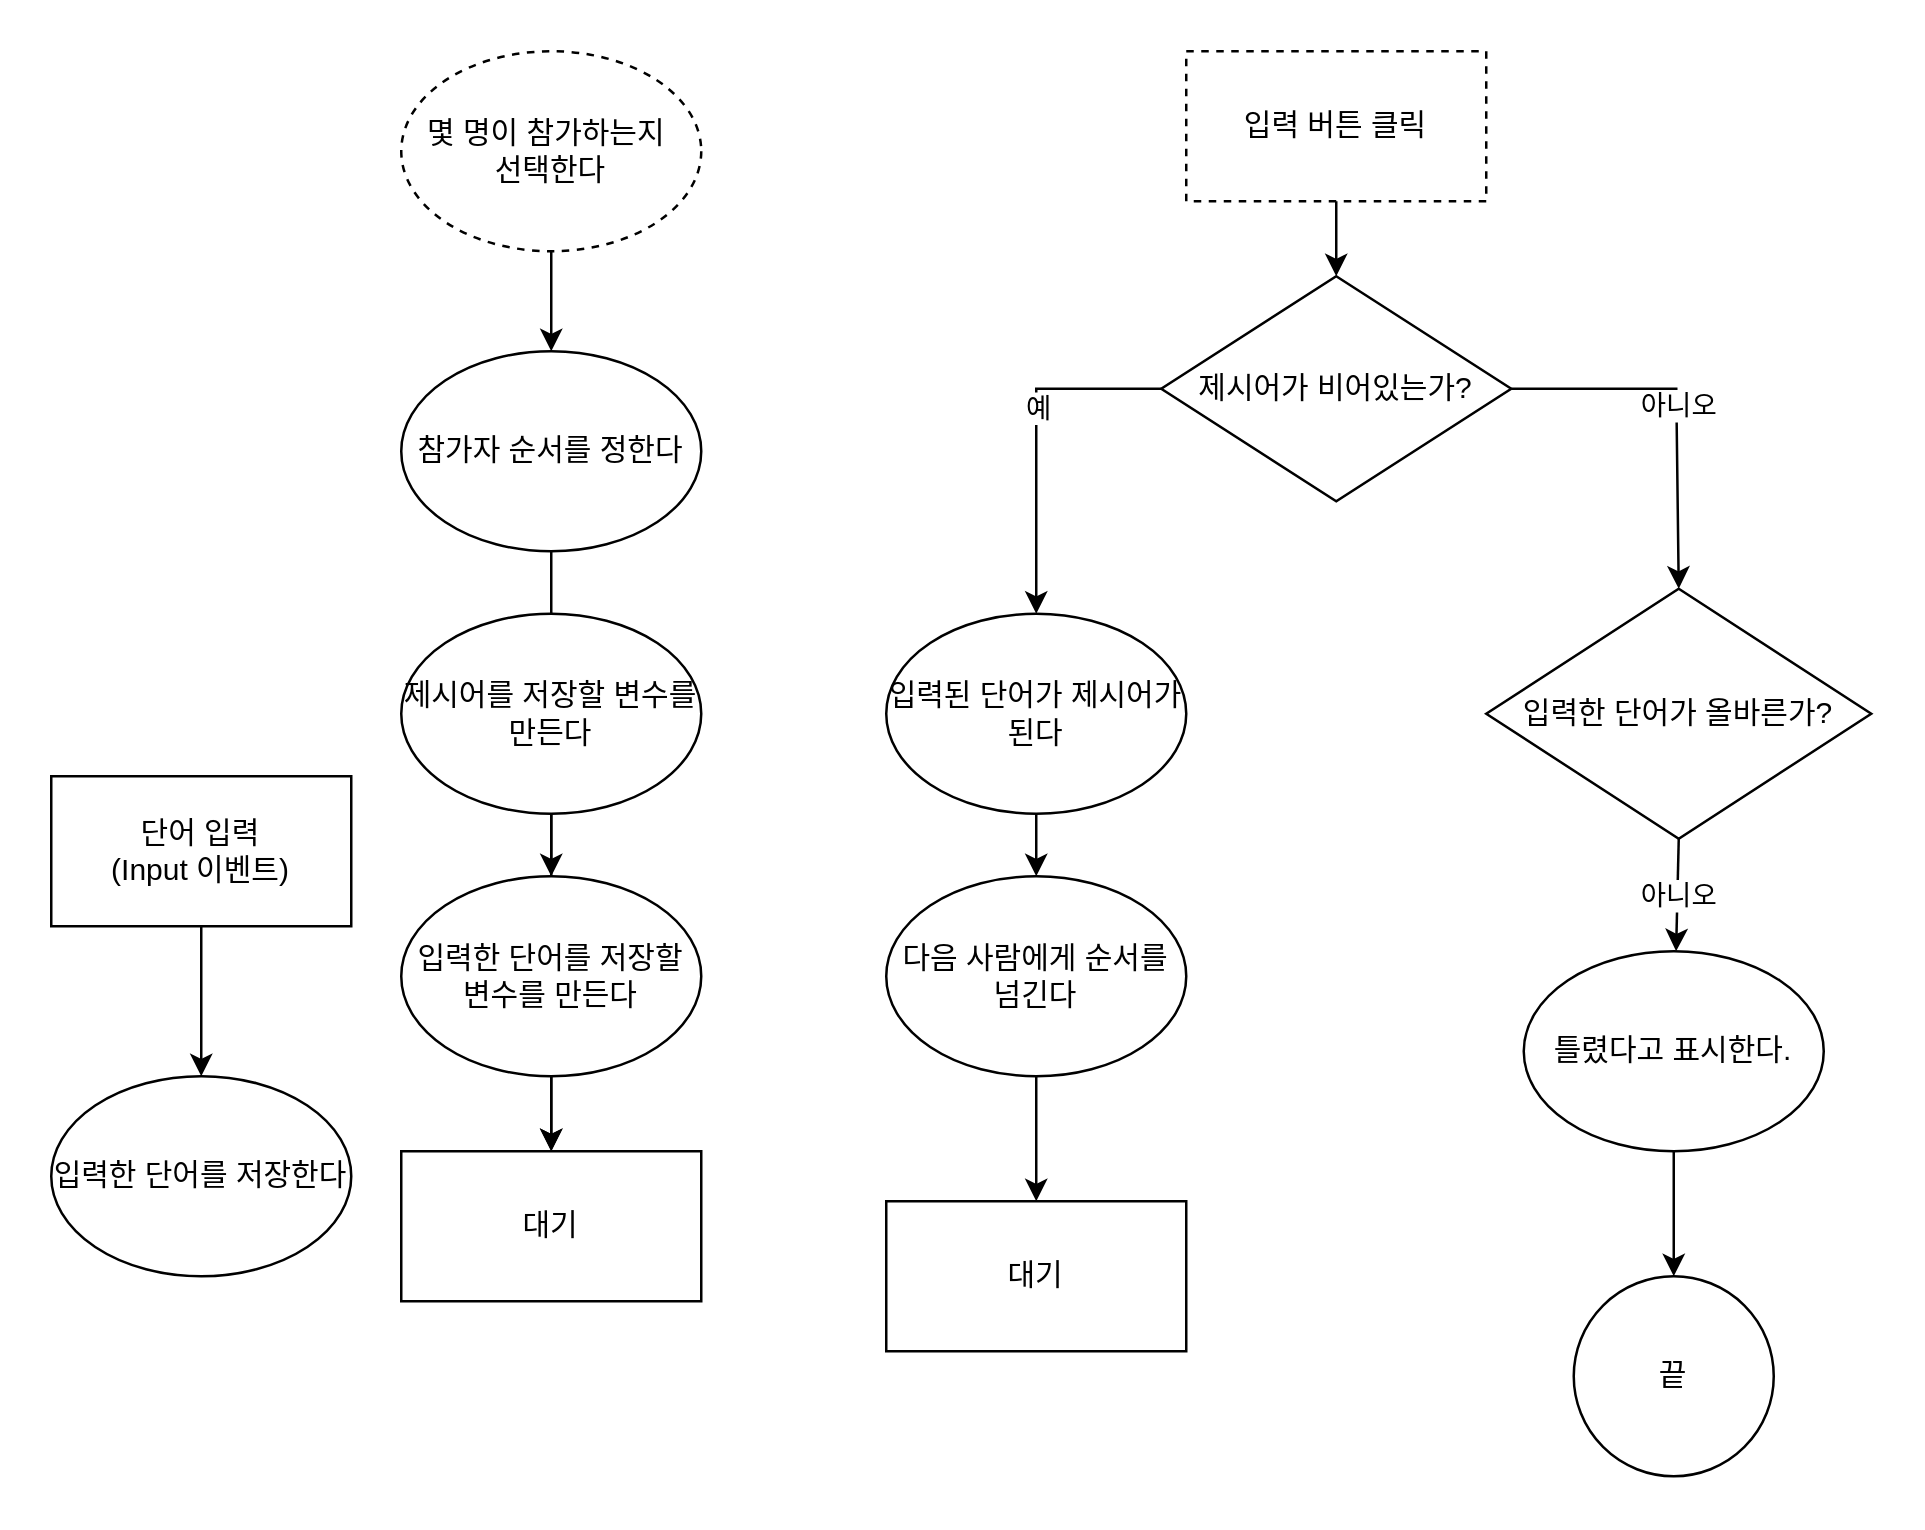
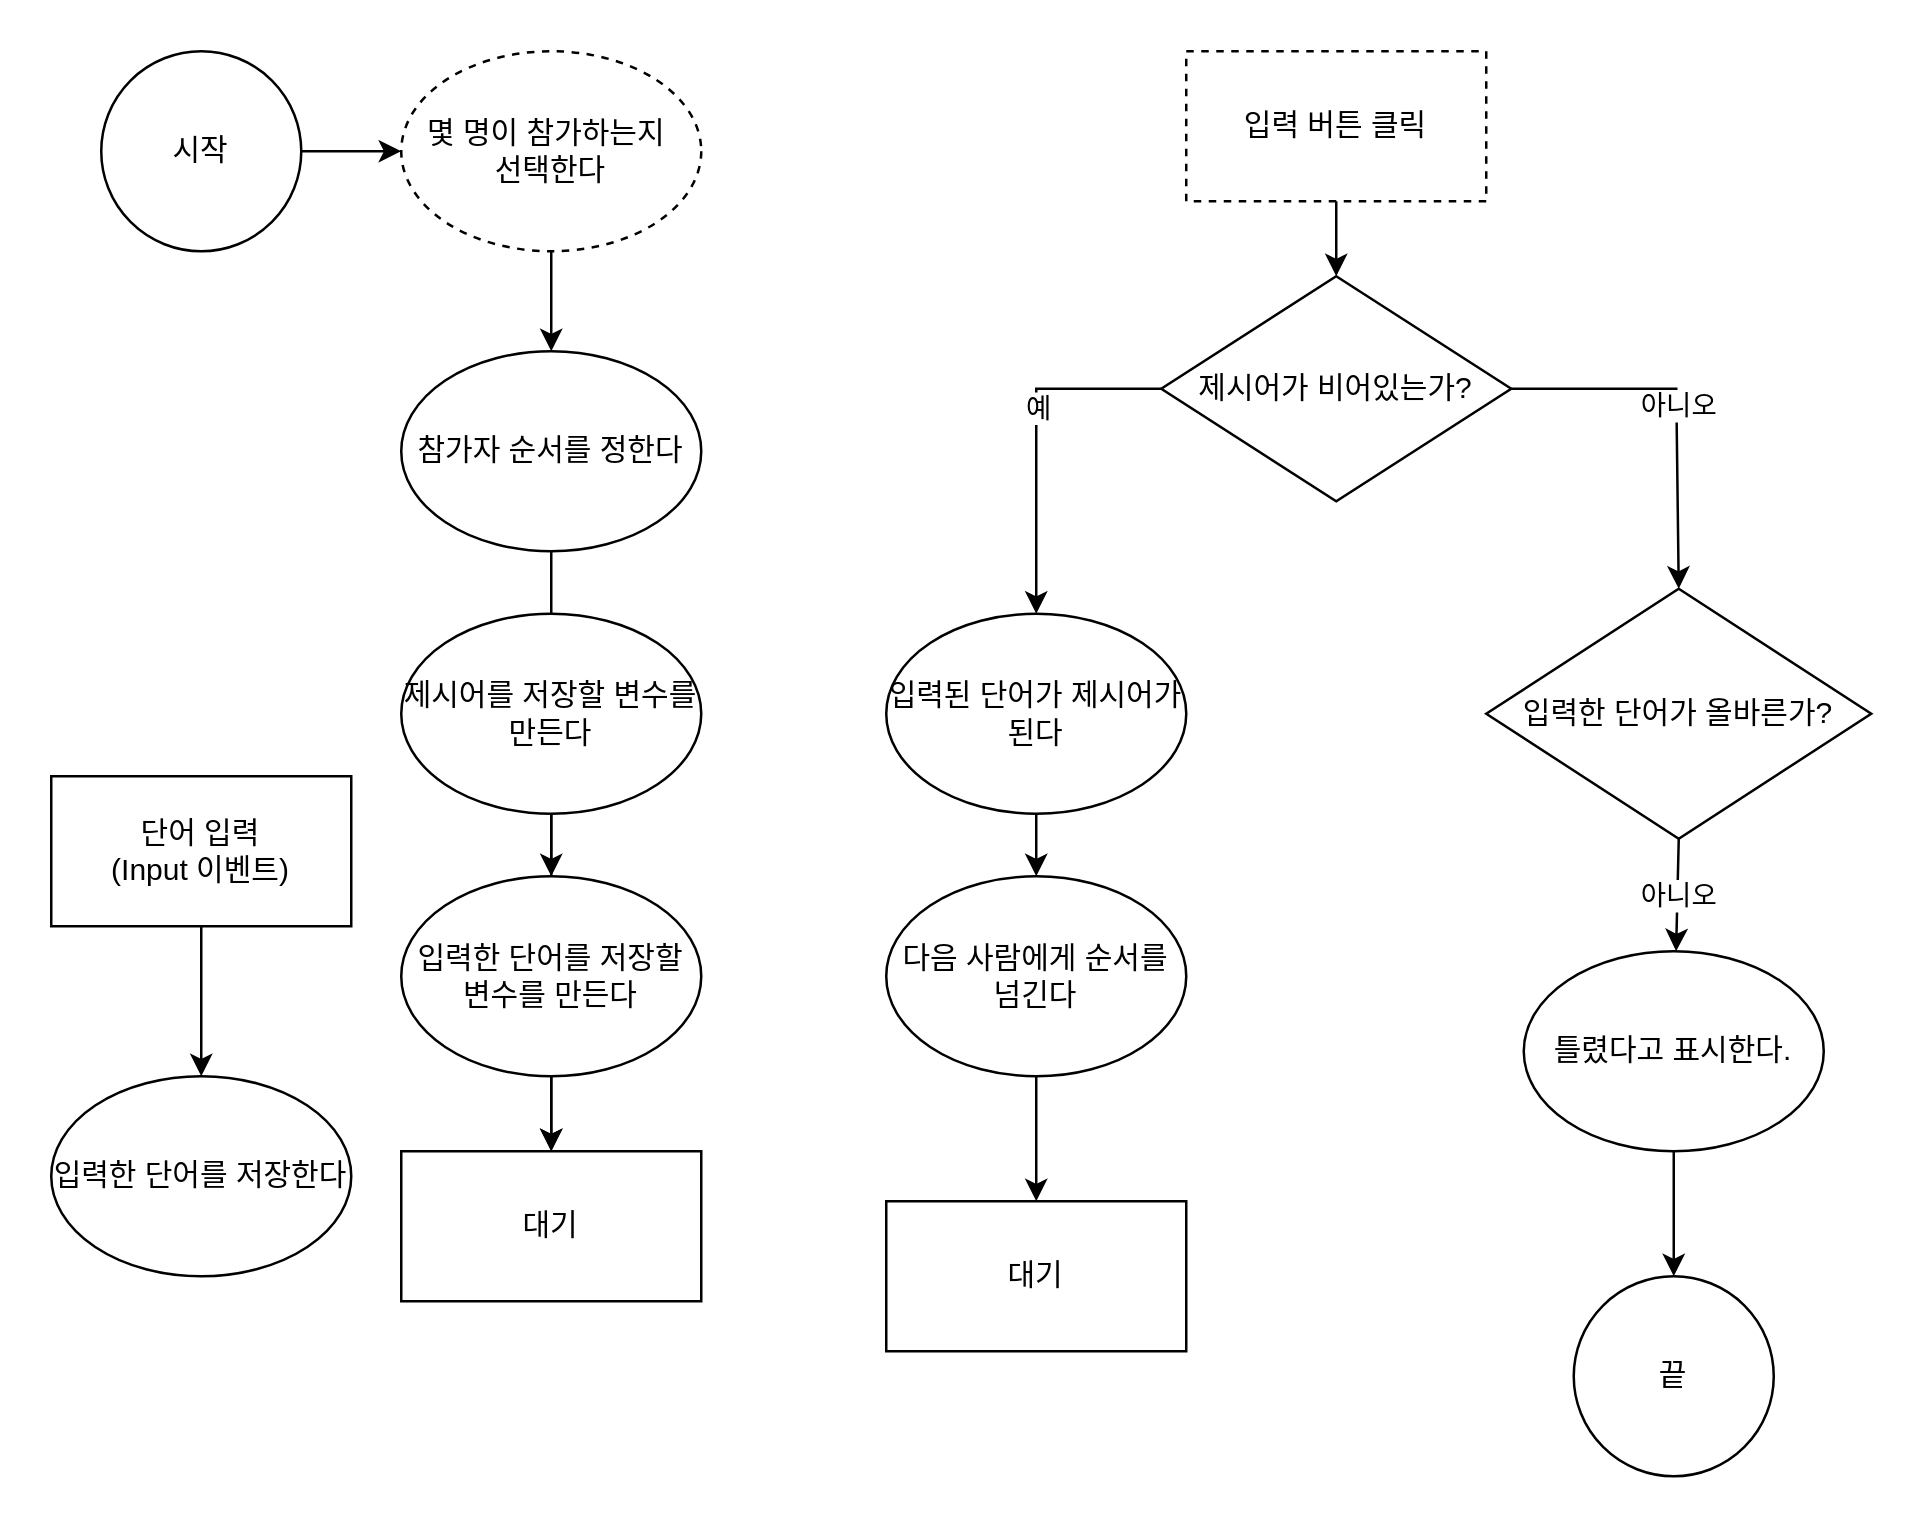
  <mxCell id="0" />
  <mxCell id="1" parent="0" />
+ <mxCell id="2" value="시작" style="ellipse;whiteSpace=wrap;html=1;aspect=fixed;" parent="1" vertex="1"><mxGeometry x="40" y="20" width="80" height="80" as="geometry" /></mxCell>
+ <mxCell id="3" value="" style="endArrow=classic;html=1;rounded=0;exitX=1;exitY=0.5;exitDx=0;exitDy=0;" parent="1" source="2" target="4" edge="1"><mxGeometry width="50" height="50" relative="1" as="geometry"><mxPoint x="380" y="260" as="sourcePoint" /><mxPoint x="430" y="210" as="targetPoint" /></mxGeometry></mxCell>
  <mxCell id="4" value="몇 명이 참가하는지&amp;nbsp;&lt;div&gt;선택한다&lt;/div&gt;" style="ellipse;whiteSpace=wrap;html=1;dashed=1;" parent="1" vertex="1"><mxGeometry x="160" y="20" width="120" height="80" as="geometry" /></mxCell>
  <mxCell id="5" value="" style="endArrow=classic;html=1;rounded=0;exitX=0.5;exitY=1;exitDx=0;exitDy=0;" parent="1" source="4" target="6" edge="1"><mxGeometry width="50" height="50" relative="1" as="geometry"><mxPoint x="380" y="260" as="sourcePoint" /><mxPoint x="430" y="210" as="targetPoint" /></mxGeometry></mxCell>
  <mxCell id="6" value="참가자 순서를 정한다" style="ellipse;whiteSpace=wrap;html=1;" parent="1" vertex="1"><mxGeometry x="160" y="140" width="120" height="80" as="geometry" /></mxCell>
  <mxCell id="7" value="" style="endArrow=classic;html=1;rounded=0;exitX=0.5;exitY=1;exitDx=0;exitDy=0;" parent="1" source="6" target="8" edge="1"><mxGeometry width="50" height="50" relative="1" as="geometry"><mxPoint x="380" y="260" as="sourcePoint" /><mxPoint x="220" y="260" as="targetPoint" /></mxGeometry></mxCell>
  <mxCell id="8" value="대기" style="rounded=0;whiteSpace=wrap;html=1;" parent="1" vertex="1"><mxGeometry x="160" y="460" width="120" height="60" as="geometry" /></mxCell>
  <mxCell id="9" value="입력 버튼 클릭" style="rounded=0;whiteSpace=wrap;html=1;dashed=1;" parent="1" vertex="1"><mxGeometry x="474" y="20" width="120" height="60" as="geometry" /></mxCell>
  <mxCell id="10" value="" style="endArrow=classic;html=1;rounded=0;exitX=0.5;exitY=1;exitDx=0;exitDy=0;" parent="1" source="9" target="11" edge="1"><mxGeometry width="50" height="50" relative="1" as="geometry"><mxPoint x="454" y="260" as="sourcePoint" /><mxPoint x="534" y="140" as="targetPoint" /></mxGeometry></mxCell>
  <mxCell id="11" value="제시어가 비어있는가?" style="rhombus;whiteSpace=wrap;html=1;" parent="1" vertex="1"><mxGeometry x="464" y="110" width="140" height="90" as="geometry" /></mxCell>
  <mxCell id="12" value="" style="endArrow=classic;html=1;rounded=0;exitX=0;exitY=0.5;exitDx=0;exitDy=0;entryX=0.5;entryY=0;entryDx=0;entryDy=0;" parent="1" source="11" target="16" edge="1"><mxGeometry x="-0.532" y="-49" relative="1" as="geometry"><mxPoint x="434" y="230" as="sourcePoint" /><mxPoint x="414" y="230" as="targetPoint" /><Array as="points"><mxPoint x="414" y="155" /></Array><mxPoint as="offset" /></mxGeometry></mxCell>
  <mxCell id="13" value="예" style="edgeLabel;resizable=0;html=1;;align=center;verticalAlign=middle;" parent="12" connectable="0" vertex="1"><mxGeometry relative="1" as="geometry"><mxPoint y="-13" as="offset" /></mxGeometry></mxCell>
  <mxCell id="14" value="" style="endArrow=classic;html=1;rounded=0;exitX=1;exitY=0.5;exitDx=0;exitDy=0;entryX=0.5;entryY=0;entryDx=0;entryDy=0;" parent="1" source="11" target="21" edge="1"><mxGeometry relative="1" as="geometry"><mxPoint x="360" y="230" as="sourcePoint" /><mxPoint x="680" y="230" as="targetPoint" /><Array as="points"><mxPoint x="670" y="155" /></Array></mxGeometry></mxCell>
  <mxCell id="15" value="아니오" style="edgeLabel;resizable=0;html=1;;align=center;verticalAlign=middle;" parent="14" connectable="0" vertex="1"><mxGeometry relative="1" as="geometry" /></mxCell>
  <mxCell id="16" value="입력된 단어가 제시어가 된다" style="ellipse;whiteSpace=wrap;html=1;" parent="1" vertex="1"><mxGeometry x="354" y="245" width="120" height="80" as="geometry" /></mxCell>
  <mxCell id="17" value="다음 사람에게 순서를 넘긴다" style="ellipse;whiteSpace=wrap;html=1;" parent="1" vertex="1"><mxGeometry x="354" y="350" width="120" height="80" as="geometry" /></mxCell>
  <mxCell id="18" value="" style="endArrow=classic;html=1;rounded=0;exitX=0.5;exitY=1;exitDx=0;exitDy=0;entryX=0.5;entryY=0;entryDx=0;entryDy=0;" parent="1" source="16" target="17" edge="1"><mxGeometry width="50" height="50" relative="1" as="geometry"><mxPoint x="380" y="260" as="sourcePoint" /><mxPoint x="430" y="210" as="targetPoint" /></mxGeometry></mxCell>
  <mxCell id="19" value="대기" style="rounded=0;whiteSpace=wrap;html=1;" parent="1" vertex="1"><mxGeometry x="354" y="480" width="120" height="60" as="geometry" /></mxCell>
  <mxCell id="20" value="" style="endArrow=classic;html=1;rounded=0;exitX=0.5;exitY=1;exitDx=0;exitDy=0;entryX=0.5;entryY=0;entryDx=0;entryDy=0;" parent="1" source="17" target="19" edge="1"><mxGeometry width="50" height="50" relative="1" as="geometry"><mxPoint x="380" y="460" as="sourcePoint" /><mxPoint x="430" y="410" as="targetPoint" /></mxGeometry></mxCell>
  <mxCell id="21" value="입력한 단어가 올바른가?" style="rhombus;whiteSpace=wrap;html=1;" parent="1" vertex="1"><mxGeometry x="594" y="235" width="154" height="100" as="geometry" /></mxCell>
  <mxCell id="22" value="" style="endArrow=classic;html=1;rounded=0;exitX=0.5;exitY=1;exitDx=0;exitDy=0;" parent="1" source="21" target="24" edge="1"><mxGeometry relative="1" as="geometry"><mxPoint x="360" y="230" as="sourcePoint" /><mxPoint x="460" y="230" as="targetPoint" /></mxGeometry></mxCell>
  <mxCell id="23" value="아니오" style="edgeLabel;resizable=0;html=1;;align=center;verticalAlign=middle;" parent="22" connectable="0" vertex="1"><mxGeometry relative="1" as="geometry" /></mxCell>
  <mxCell id="24" value="틀렸다고 표시한다." style="ellipse;whiteSpace=wrap;html=1;" parent="1" vertex="1"><mxGeometry x="609" y="380" width="120" height="80" as="geometry" /></mxCell>
  <mxCell id="25" value="" style="endArrow=classic;html=1;rounded=0;exitX=0.5;exitY=1;exitDx=0;exitDy=0;" parent="1" source="24" target="26" edge="1"><mxGeometry width="50" height="50" relative="1" as="geometry"><mxPoint x="380" y="460" as="sourcePoint" /><mxPoint x="430" y="410" as="targetPoint" /></mxGeometry></mxCell>
  <mxCell id="26" value="끝" style="ellipse;whiteSpace=wrap;html=1;aspect=fixed;" parent="1" vertex="1"><mxGeometry x="629" y="510" width="80" height="80" as="geometry" /></mxCell>
  <mxCell id="27" value="" style="edgeStyle=orthogonalEdgeStyle;rounded=0;orthogonalLoop=1;jettySize=auto;html=1;" parent="1" source="30" target="8" edge="1"><mxGeometry relative="1" as="geometry" /></mxCell>
  <mxCell id="28" value="제시어를 저장할 변수를 만든다" style="ellipse;whiteSpace=wrap;html=1;" parent="1" vertex="1"><mxGeometry x="160" y="245" width="120" height="80" as="geometry" /></mxCell>
  <mxCell id="29" value="" style="edgeStyle=orthogonalEdgeStyle;rounded=0;orthogonalLoop=1;jettySize=auto;html=1;" parent="1" source="28" target="30" edge="1"><mxGeometry relative="1" as="geometry"><mxPoint x="220" y="325" as="sourcePoint" /><mxPoint x="220" y="420" as="targetPoint" /></mxGeometry></mxCell>
  <mxCell id="30" value="입력한 단어를 저장할 변수를 만든다" style="ellipse;whiteSpace=wrap;html=1;" parent="1" vertex="1"><mxGeometry x="160" y="350" width="120" height="80" as="geometry" /></mxCell>
  <mxCell id="31" value="단어 입력&lt;div&gt;(Input 이벤트)&lt;/div&gt;" style="rounded=0;whiteSpace=wrap;html=1;" parent="1" vertex="1"><mxGeometry x="20" y="310" width="120" height="60" as="geometry" /></mxCell>
  <mxCell id="32" value="" style="endArrow=classic;html=1;rounded=0;exitX=0.5;exitY=1;exitDx=0;exitDy=0;" parent="1" source="31" target="33" edge="1"><mxGeometry width="50" height="50" relative="1" as="geometry"><mxPoint x="260" y="360" as="sourcePoint" /><mxPoint x="80" y="420" as="targetPoint" /></mxGeometry></mxCell>
  <mxCell id="33" value="입력한 단어를 저장한다" style="ellipse;whiteSpace=wrap;html=1;" parent="1" vertex="1"><mxGeometry x="20" y="430" width="120" height="80" as="geometry" /></mxCell>
